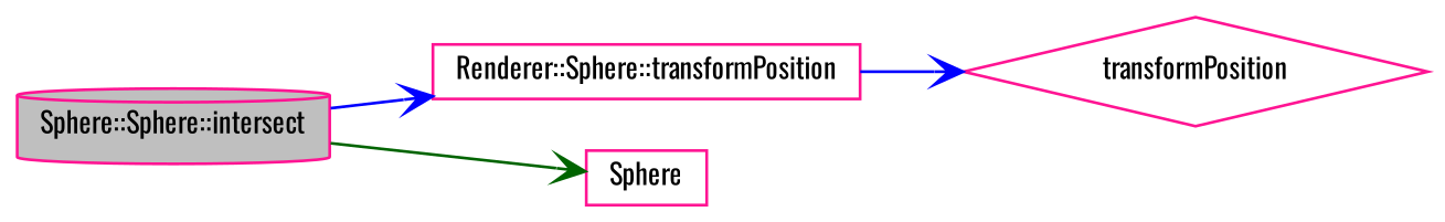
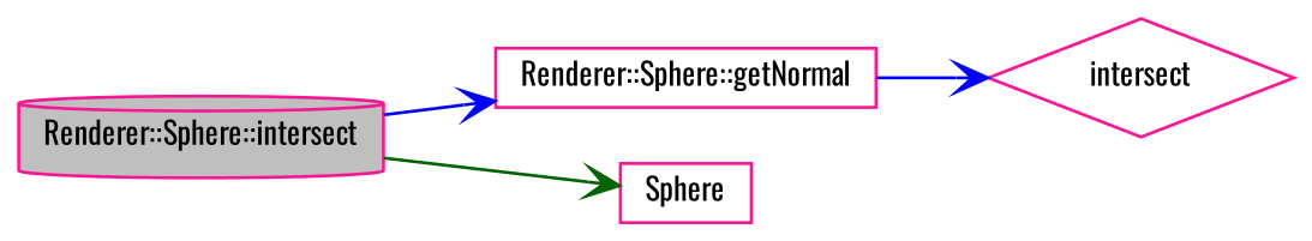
  digraph {
    fontname=Oswald
    rankdir=LR
    node [color=deeppink fillcolor=white fontname=Oswald fontsize=10 shape=box style=filled]
    edge [arrowhead=vee color=blue fontname=Oswald fontsize=10 labelfontname=Helvetica labelfontsize=10 style=solid]
-   n1 [fillcolor=grey75 fontcolor=black height=0.2 label="Sphere::Sphere::intersect" shape=cylinder width=0.4]
-   n2 [height=0.2 label="Renderer::Sphere::transformPosition" width=0.4]
+   n1 [fillcolor=grey75 fontcolor=black height=0.2 label="Renderer::Sphere::intersect" shape=cylinder width=0.4]
+   n2 [height=0.2 label="Renderer::Sphere::getNormal" width=0.4]
    n3 [height=0.2 label=Sphere width=0.4]
-   n4 [height=0.2 label=transformPosition shape=diamond width=0.4]
+   n4 [height=0.2 label=intersect shape=diamond width=0.4]
    n1 -> n2
    n1 -> n3 [color=darkgreen]
    n2 -> n4
  }
